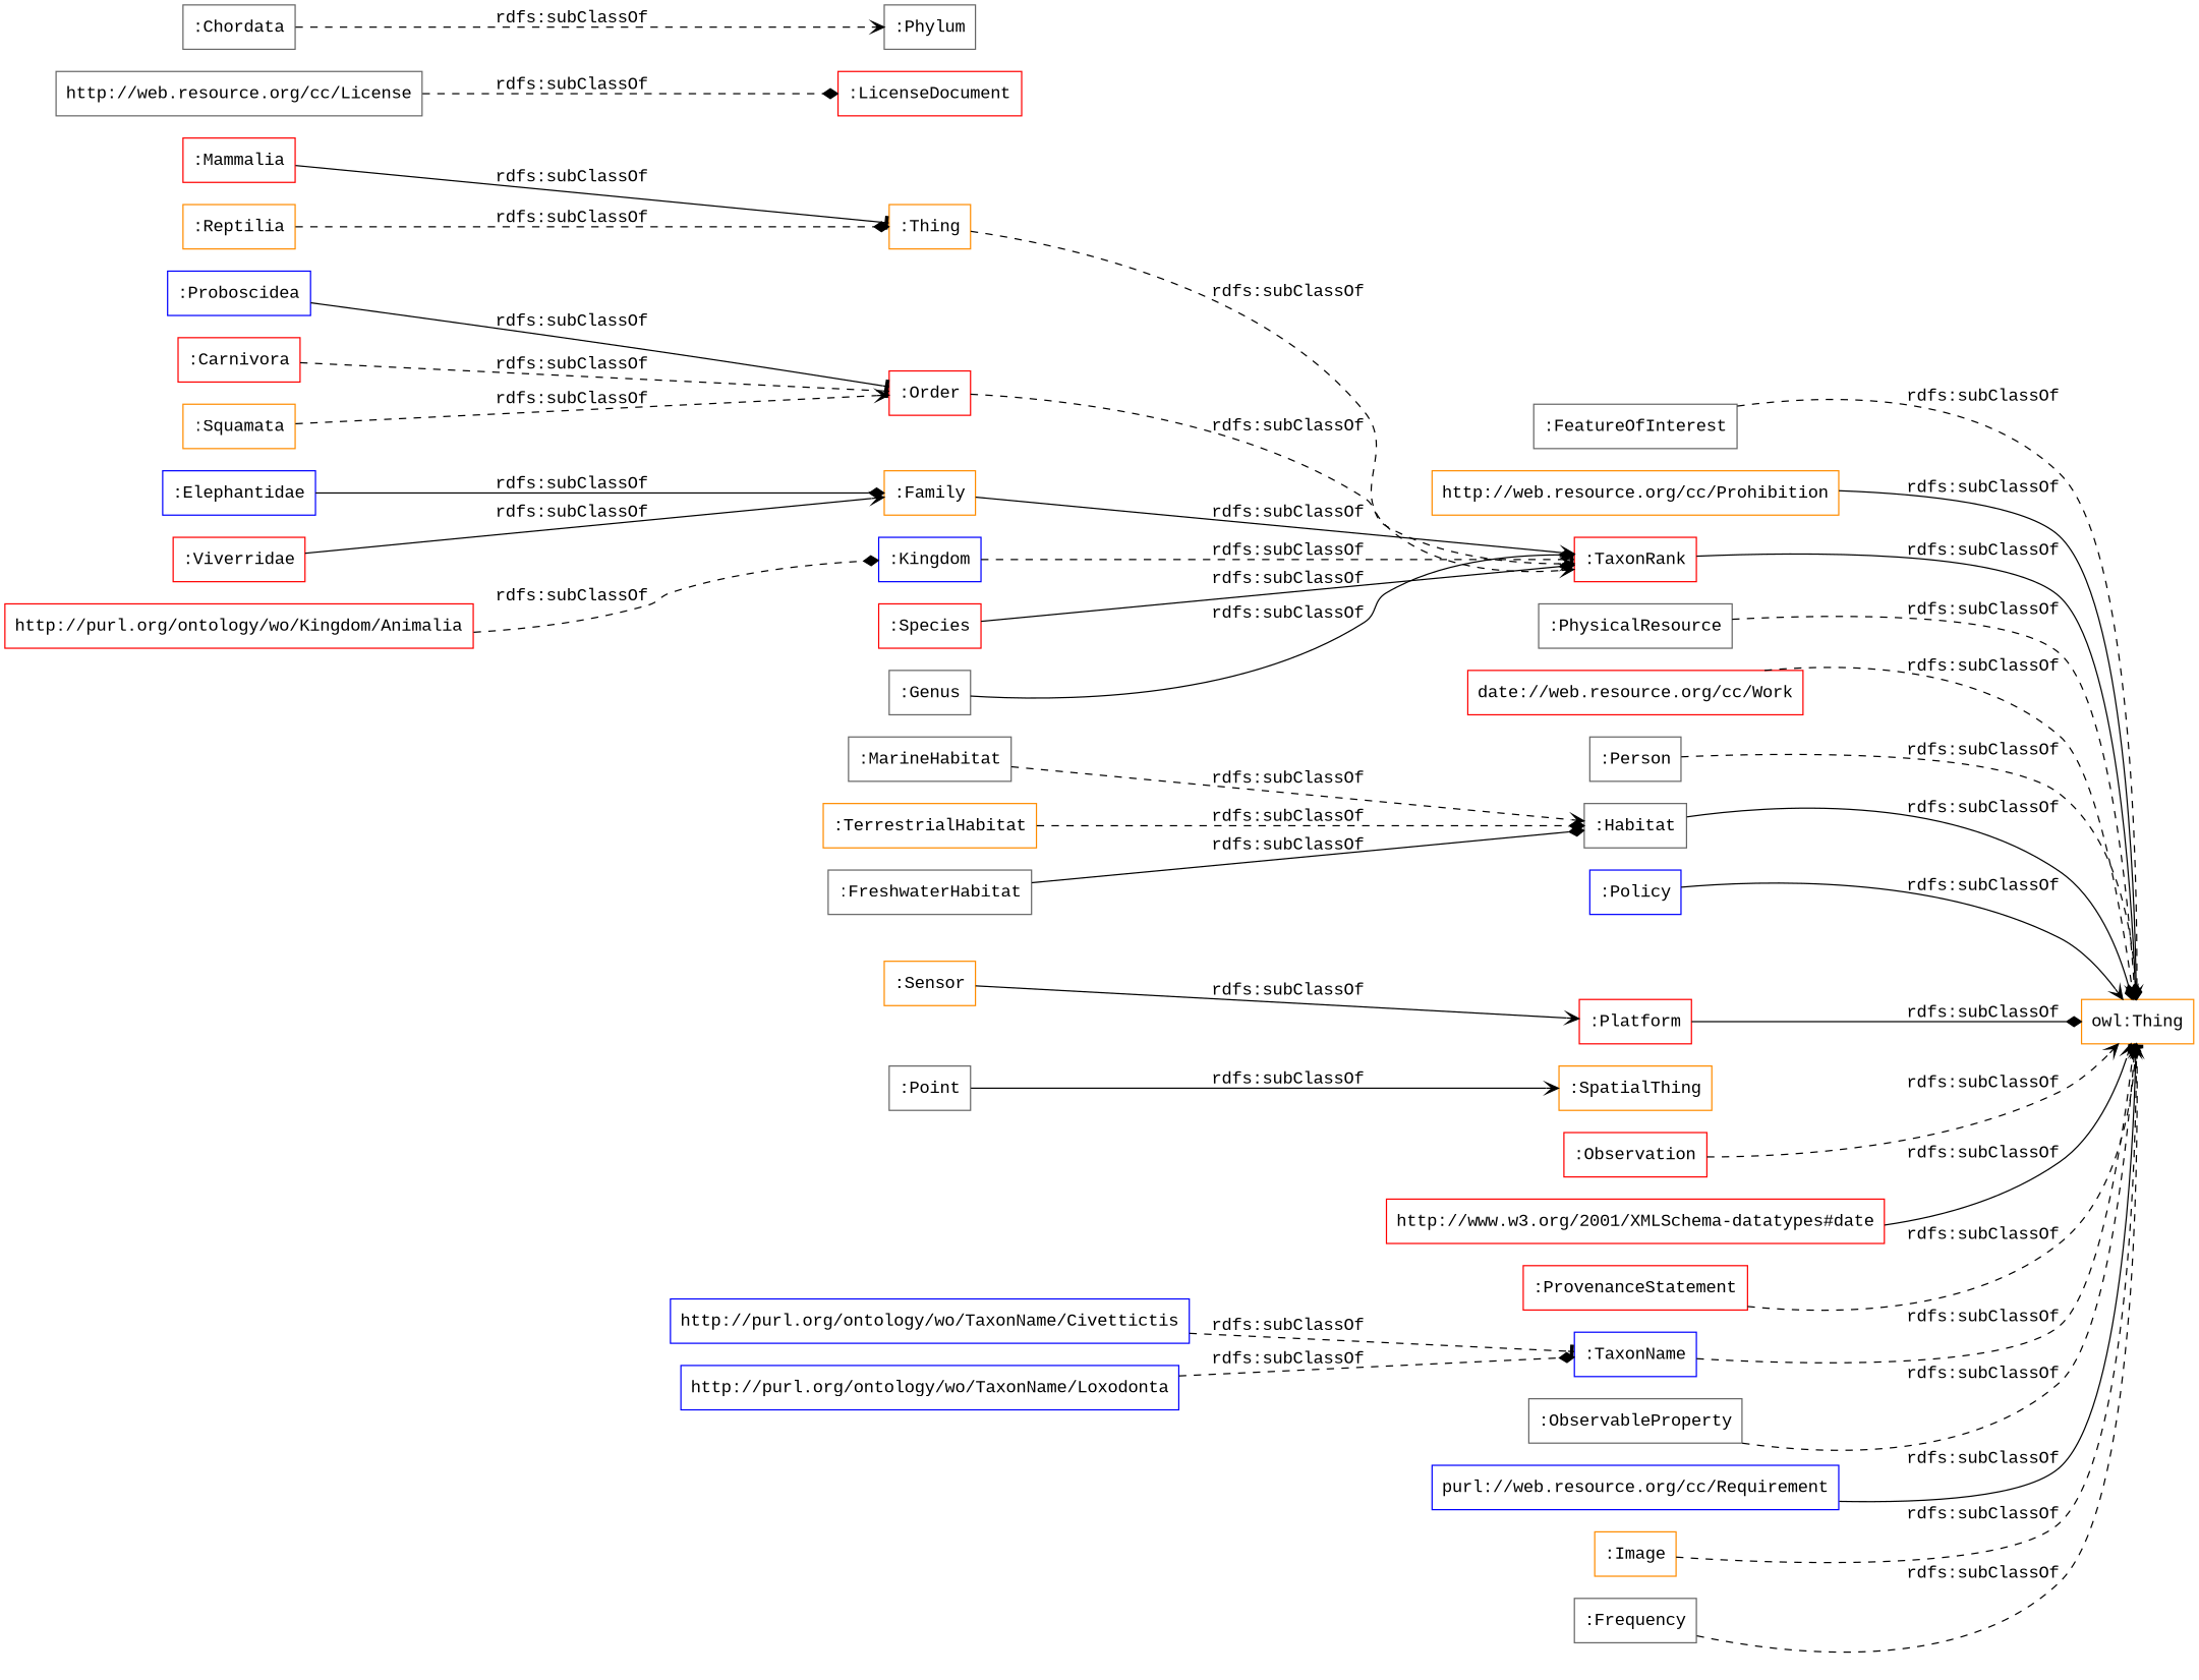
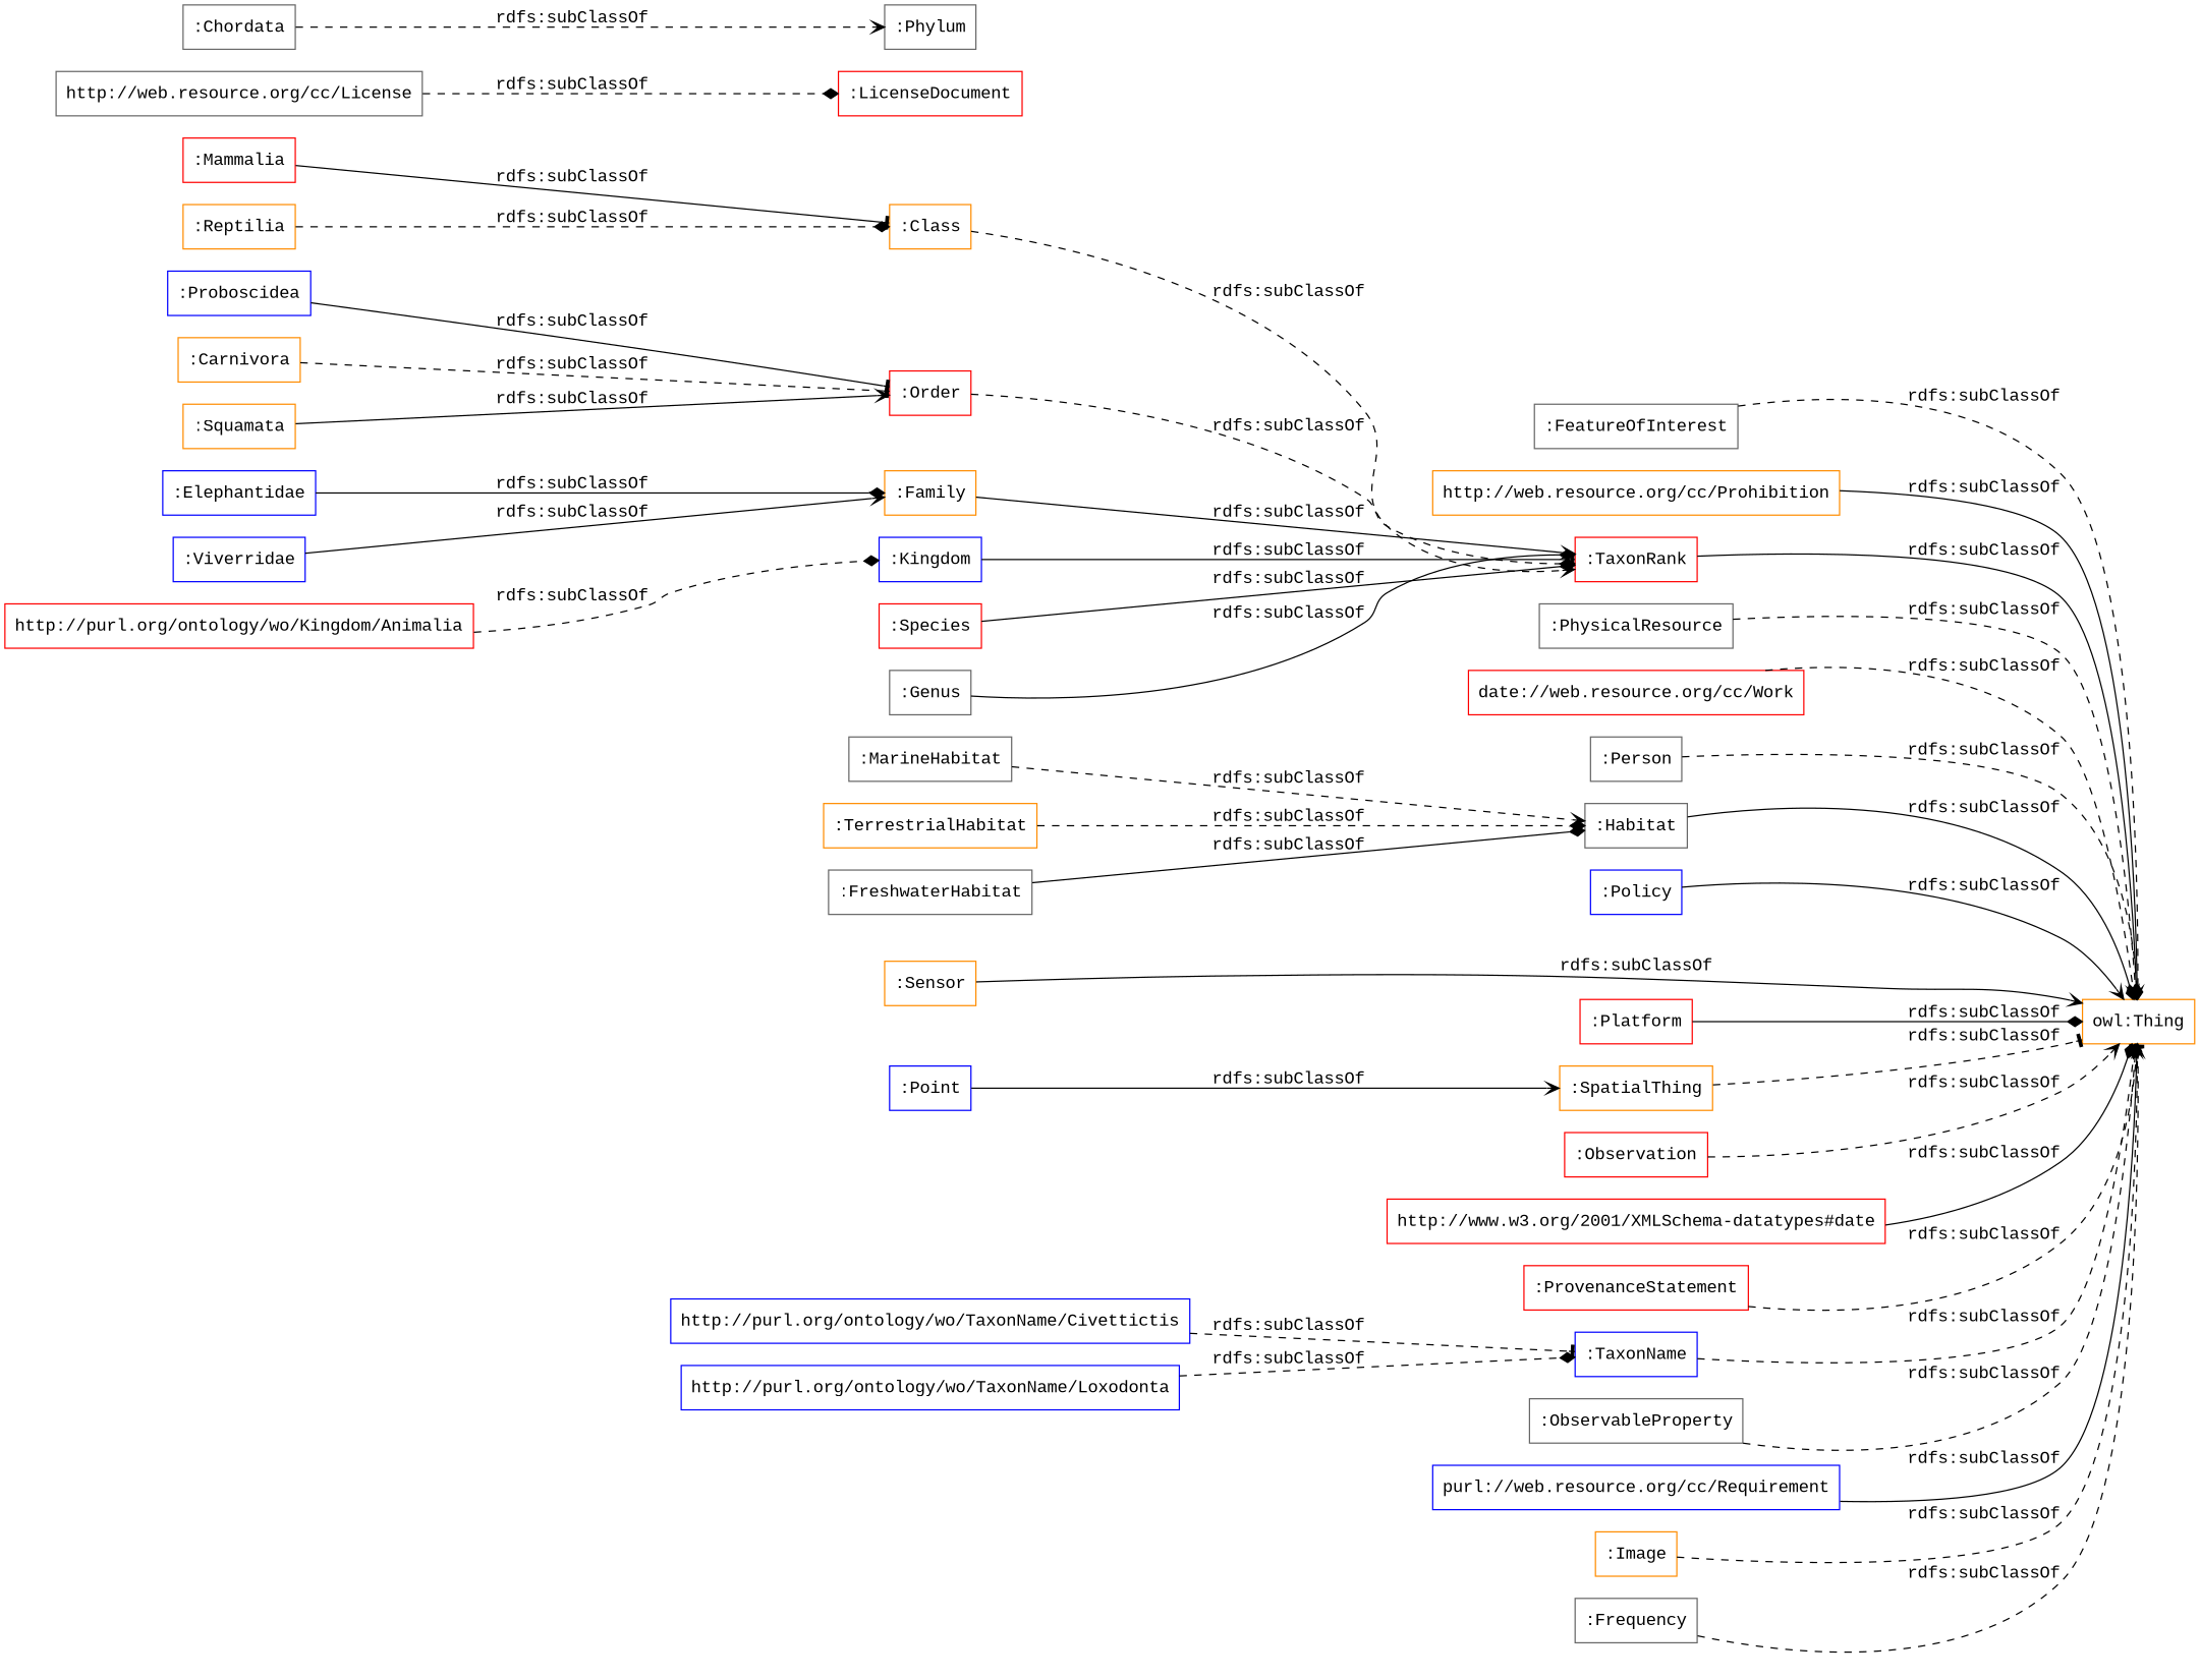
  digraph {
    fontname="Liberation Mono"
    rankdir=LR
    node [color=gray40 fontname="Liberation Mono" shape=rectangle]
    edge [arrowhead=diamond fontname="Liberation Mono" style=dashed]
    "owl:Thing" [color=darkorange]
    ":FeatureOfInterest"
    "http://web.resource.org/cc/Prohibition" [color=darkorange]
    ":Mammalia" [color=red]
-   ":Class" [color=darkorange label=":Thing"]
+   ":Class" [color=darkorange]
    ":TaxonRank" [color=red]
    ":LicenseDocument" [color=red]
    "http://web.resource.org/cc/License"
    ":PhysicalResource"
    ":Order" [color=red]
    ":Family" [color=darkorange]
    n12 [color=red label="date://web.resource.org/cc/Work"]
    ":Person"
    ":Habitat"
    "http://purl.org/ontology/wo/Kingdom/Animalia" [color=red]
    ":Kingdom" [color=blue]
    ":Proboscidea" [color=blue]
    ":Policy" [color=blue]
    ":Platform" [color=red]
    ":Reptilia" [color=darkorange]
-   ":Carnivora" [color=red]
+   ":Carnivora" [color=darkorange]
    ":SpatialThing" [color=darkorange]
    ":MarineHabitat"
    ":Observation" [color=red]
    "http://www.w3.org/2001/XMLSchema-datatypes#date" [color=red]
    ":Chordata"
    ":Phylum"
    ":ProvenanceStatement" [color=red]
    ":TaxonName" [color=blue]
    ":ObservableProperty"
    n31 [color=blue label="purl://web.resource.org/cc/Requirement"]
    ":Squamata" [color=darkorange]
    ":Elephantidae" [color=blue]
    ":Species" [color=red]
    ":Sensor" [color=darkorange]
    ":Image" [color=darkorange]
-   ":Viverridae" [color=red]
+   ":Viverridae" [color=blue]
    ":Genus"
    ":Frequency"
    "http://purl.org/ontology/wo/TaxonName/Civettictis" [color=blue]
    ":TerrestrialHabitat" [color=darkorange]
-   ":Point"
+   ":Point" [color=blue]
    "http://purl.org/ontology/wo/TaxonName/Loxodonta" [color=blue]
    ":FreshwaterHabitat"
    ":FeatureOfInterest" -> "owl:Thing" [label="rdfs:subClassOf"]
    "http://web.resource.org/cc/Prohibition" -> "owl:Thing" [arrowhead=vee label="rdfs:subClassOf" style=solid]
    ":Mammalia" -> ":Class" [arrowhead=tee label="rdfs:subClassOf" style=solid]
    ":Class" -> ":TaxonRank" [arrowhead=vee label="rdfs:subClassOf"]
    ":TaxonRank" -> "owl:Thing" [label="rdfs:subClassOf" style=solid]
    "http://web.resource.org/cc/License" -> ":LicenseDocument" [label="rdfs:subClassOf"]
    ":PhysicalResource" -> "owl:Thing" [label="rdfs:subClassOf"]
-   ":Order" -> ":TaxonRank" [arrowhead=vee label="rdfs:subClassOf"]
+   ":Order" -> ":TaxonRank" [label="rdfs:subClassOf"]
    ":Family" -> ":TaxonRank" [arrowhead=vee label="rdfs:subClassOf" style=solid]
    n12 -> "owl:Thing" [arrowhead=vee label="rdfs:subClassOf"]
    ":Person" -> "owl:Thing" [label="rdfs:subClassOf"]
    ":Habitat" -> "owl:Thing" [label="rdfs:subClassOf" style=solid]
    "http://purl.org/ontology/wo/Kingdom/Animalia" -> ":Kingdom" [label="rdfs:subClassOf"]
-   ":Kingdom" -> ":TaxonRank" [arrowhead=tee label="rdfs:subClassOf"]
+   ":Kingdom" -> ":TaxonRank" [arrowhead=tee label="rdfs:subClassOf" style=solid]
    ":Proboscidea" -> ":Order" [arrowhead=tee label="rdfs:subClassOf" style=solid]
    ":Policy" -> "owl:Thing" [arrowhead=vee label="rdfs:subClassOf" style=solid]
    ":Platform" -> "owl:Thing" [label="rdfs:subClassOf" style=solid]
    ":Reptilia" -> ":Class" [label="rdfs:subClassOf"]
    ":Carnivora" -> ":Order" [arrowhead=tee label="rdfs:subClassOf"]
+   ":SpatialThing" -> "owl:Thing" [arrowhead=tee label="rdfs:subClassOf"]
    ":MarineHabitat" -> ":Habitat" [arrowhead=vee label="rdfs:subClassOf"]
    ":Observation" -> "owl:Thing" [arrowhead=vee label="rdfs:subClassOf"]
-   "http://www.w3.org/2001/XMLSchema-datatypes#date" -> "owl:Thing" [arrowhead=vee label="rdfs:subClassOf" style=solid]
+   "http://www.w3.org/2001/XMLSchema-datatypes#date" -> "owl:Thing" [label="rdfs:subClassOf" style=solid]
    ":Chordata" -> ":Phylum" [arrowhead=vee label="rdfs:subClassOf"]
    ":ProvenanceStatement" -> "owl:Thing" [arrowhead=vee label="rdfs:subClassOf"]
    ":TaxonName" -> "owl:Thing" [label="rdfs:subClassOf"]
    ":ObservableProperty" -> "owl:Thing" [arrowhead=tee label="rdfs:subClassOf"]
    n31 -> "owl:Thing" [label="rdfs:subClassOf" style=solid]
-   ":Squamata" -> ":Order" [arrowhead=vee label="rdfs:subClassOf"]
+   ":Squamata" -> ":Order" [arrowhead=vee label="rdfs:subClassOf" style=solid]
    ":Elephantidae" -> ":Family" [label="rdfs:subClassOf" style=solid]
    ":Species" -> ":TaxonRank" [label="rdfs:subClassOf" style=solid]
-   ":Sensor" -> ":Platform" [arrowhead=vee label="rdfs:subClassOf" style=solid]
+   ":Sensor" -> "owl:Thing" [arrowhead=vee label="rdfs:subClassOf" style=solid]
    ":Image" -> "owl:Thing" [arrowhead=tee label="rdfs:subClassOf"]
    ":Viverridae" -> ":Family" [arrowhead=vee label="rdfs:subClassOf" style=solid]
    ":Genus" -> ":TaxonRank" [label="rdfs:subClassOf" style=solid]
    ":Frequency" -> "owl:Thing" [arrowhead=vee label="rdfs:subClassOf"]
    "http://purl.org/ontology/wo/TaxonName/Civettictis" -> ":TaxonName" [arrowhead=tee label="rdfs:subClassOf"]
    ":TerrestrialHabitat" -> ":Habitat" [label="rdfs:subClassOf"]
    ":Point" -> ":SpatialThing" [arrowhead=vee label="rdfs:subClassOf" style=solid]
    "http://purl.org/ontology/wo/TaxonName/Loxodonta" -> ":TaxonName" [label="rdfs:subClassOf"]
    ":FreshwaterHabitat" -> ":Habitat" [label="rdfs:subClassOf" style=solid]
  }
